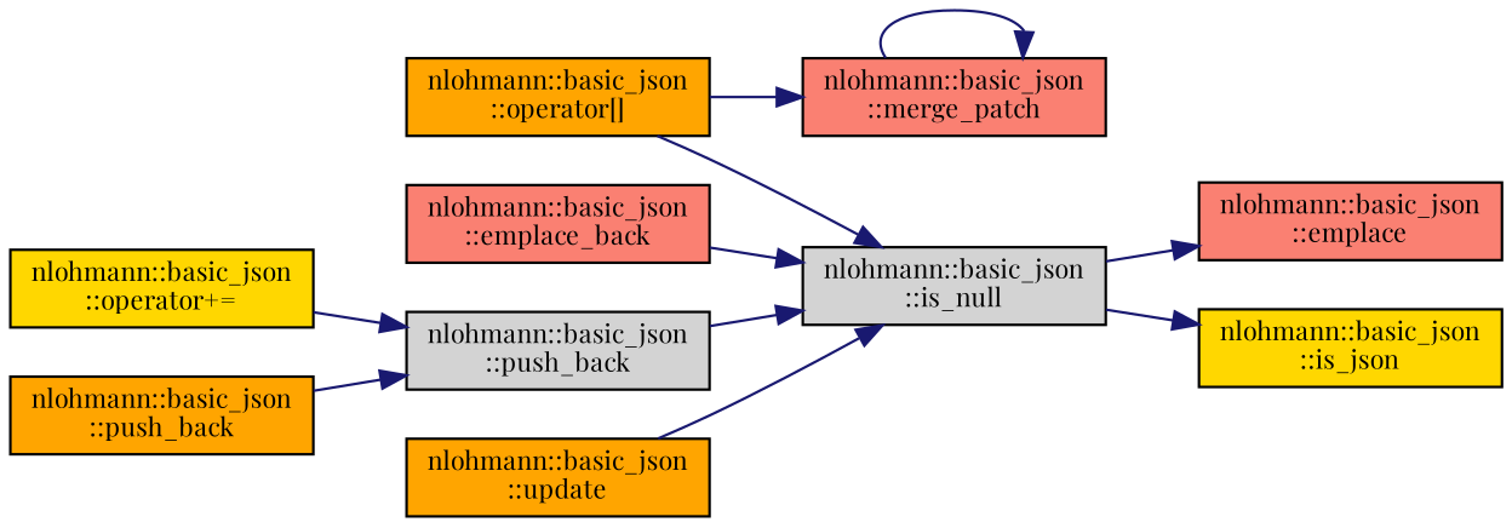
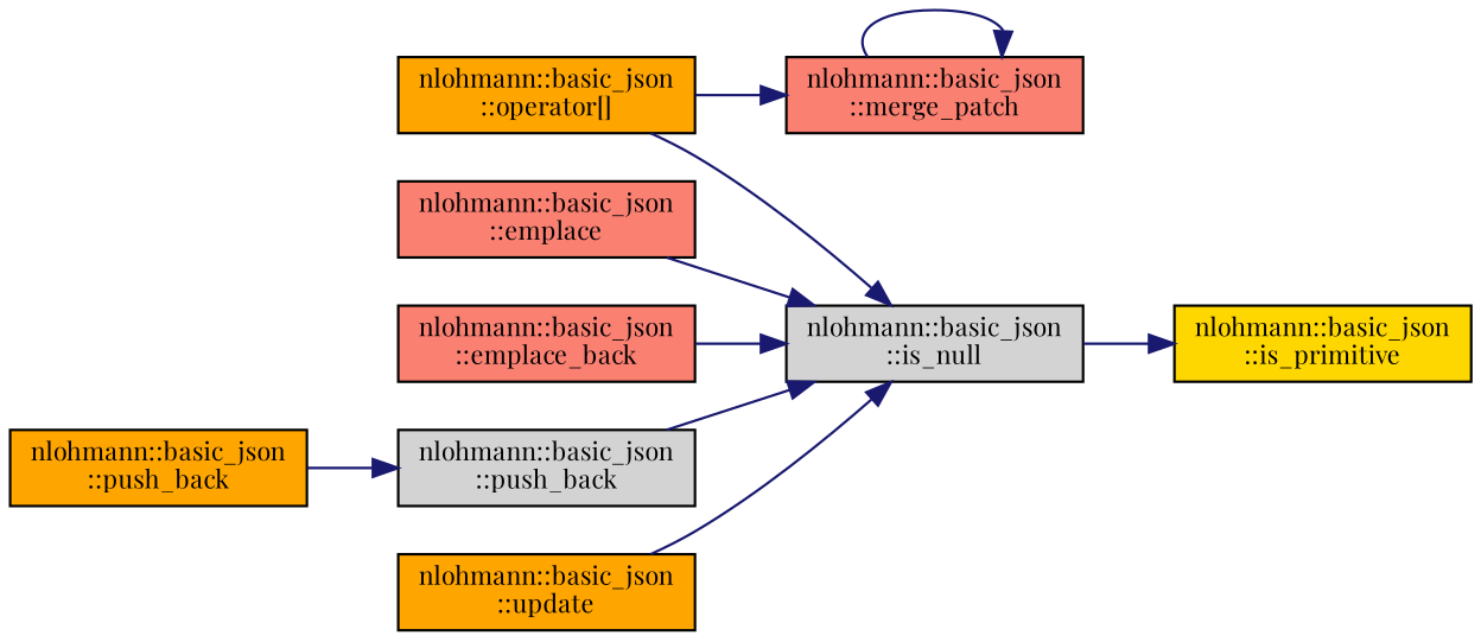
  digraph {
    fontname="Playfair Display"
    rankdir=RL
    node [color=black fillcolor=salmon fontname="Playfair Display" fontsize=10 shape=record style=filled]
    edge [color=midnightblue dir=back fontname="Playfair Display" fontsize=10 labelfontname=Helvetica labelfontsize=10 style=solid]
    n1 [fillcolor=lightgrey fontcolor=black height=0.2 label="nlohmann::basic_json\l::is_null" width=0.4]
    n2 [height=0.2 label="nlohmann::basic_json\l::emplace" width=0.4]
    n3 [height=0.2 label="nlohmann::basic_json\l::emplace_back" width=0.4]
    n4 [fillcolor=orange height=0.2 label="nlohmann::basic_json\l::operator[]" width=0.4]
    n5 [fillcolor=lightgrey height=0.2 label="nlohmann::basic_json\l::push_back" width=0.4]
    n6 [fillcolor=orange height=0.2 label="nlohmann::basic_json\l::update" width=0.4]
-   n7 [fillcolor=gold height=0.2 label="nlohmann::basic_json\l::is_json" width=0.4]
-   n8 [fillcolor=gold height=0.2 label="nlohmann::basic_json\l::operator+=" width=0.4]
+   n7 [fillcolor=gold height=0.2 label="nlohmann::basic_json\l::is_primitive" width=0.4]
    n9 [fillcolor=orange height=0.2 label="nlohmann::basic_json\l::push_back" width=0.4]
    n10 [height=0.2 label="nlohmann::basic_json\l::merge_patch" width=0.4]
-   n2 -> n1
+   n1 -> n2
    n1 -> n3
    n1 -> n4
    n1 -> n5
    n1 -> n6
-   n5 -> n8
    n5 -> n9
    n7 -> n1
    n10 -> n4
    n10 -> n10
  }
